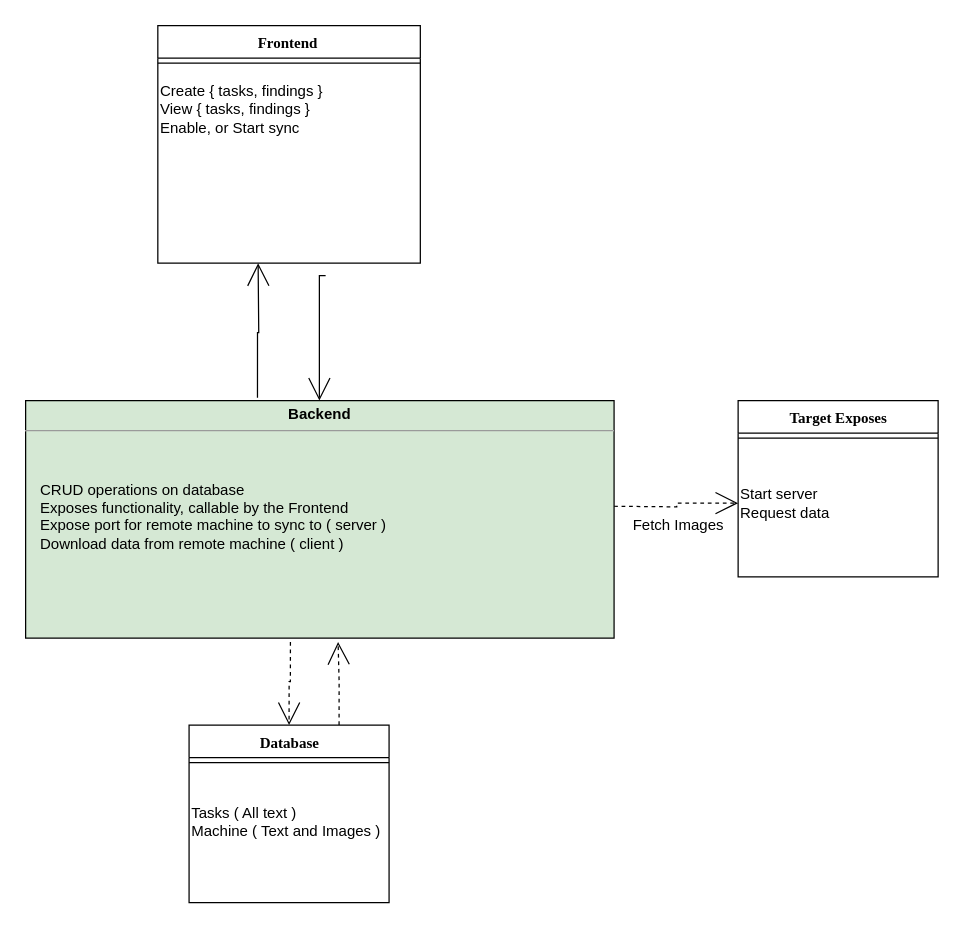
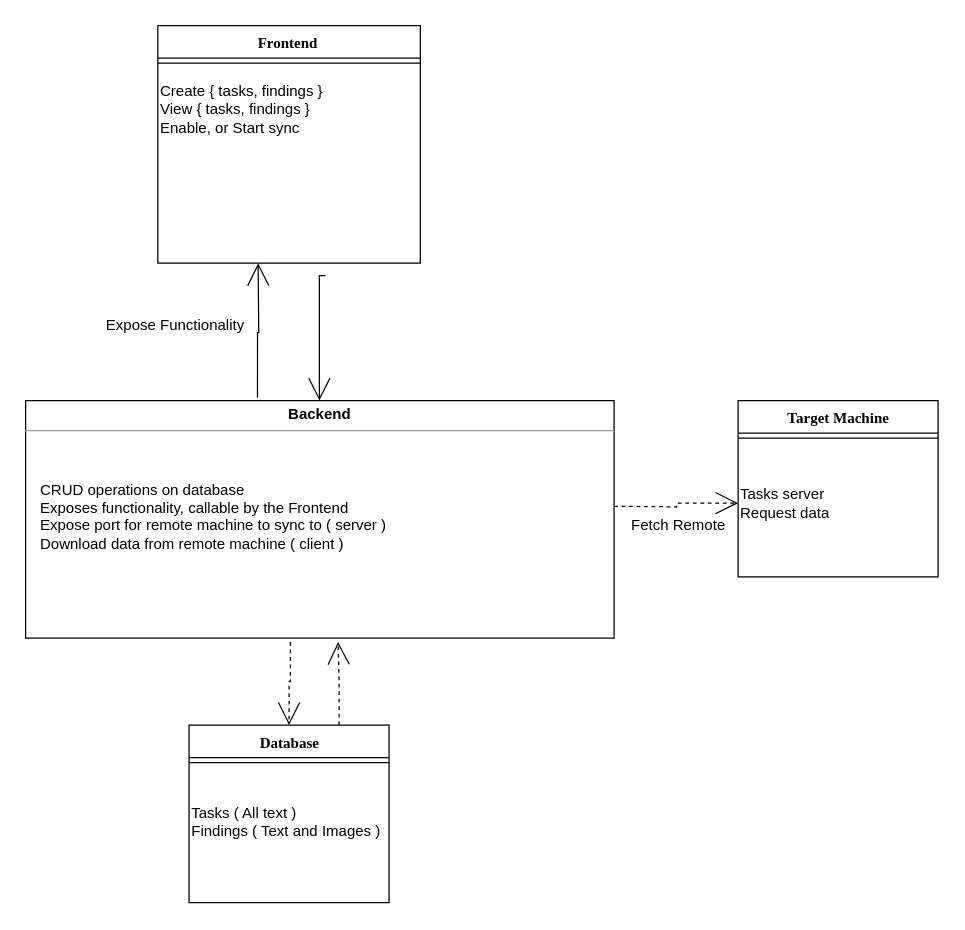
  <mxCell id="0" />
  <mxCell id="1" parent="0" />
- <mxCell id="2" value="&lt;p style=&quot;margin: 0px ; margin-top: 4px ; text-align: center&quot;&gt;&lt;b&gt;Backend&lt;/b&gt;&lt;/p&gt;&lt;hr size=&quot;1&quot;&gt;&lt;p style=&quot;margin: 0px ; margin-left: 4px&quot;&gt;&lt;br&gt;&lt;/p&gt;" style="verticalAlign=top;align=left;overflow=fill;fontSize=12;fontFamily=Helvetica;html=1;rounded=0;shadow=0;comic=0;labelBackgroundColor=none;strokeWidth=1;backgroundOutline=0;fillColor=#d5e8d4;" parent="1" vertex="1"><mxGeometry x="20" y="320" width="470.76" height="190" as="geometry" /></mxCell>
+ <mxCell id="2" value="&lt;p style=&quot;margin: 0px ; margin-top: 4px ; text-align: center&quot;&gt;&lt;b&gt;Backend&lt;/b&gt;&lt;/p&gt;&lt;hr size=&quot;1&quot;&gt;&lt;p style=&quot;margin: 0px ; margin-left: 4px&quot;&gt;&lt;br&gt;&lt;/p&gt;" style="verticalAlign=top;align=left;overflow=fill;fontSize=12;fontFamily=Helvetica;html=1;rounded=0;shadow=0;comic=0;labelBackgroundColor=none;strokeWidth=1;backgroundOutline=0;" parent="1" vertex="1"><mxGeometry x="20" y="320" width="470.76" height="190" as="geometry" /></mxCell>
  <mxCell id="3" style="edgeStyle=orthogonalEdgeStyle;rounded=0;html=1;labelBackgroundColor=none;startArrow=none;startFill=0;startSize=8;endArrow=open;endFill=0;endSize=16;fontFamily=Verdana;fontSize=12;" parent="1" target="2" edge="1"><mxGeometry relative="1" as="geometry"><Array as="points"><mxPoint x="260" y="220" /><mxPoint x="255" y="220" /></Array><mxPoint x="260" y="220" as="sourcePoint" /></mxGeometry></mxCell>
  <mxCell id="4" value="Frontend&amp;nbsp;" style="swimlane;html=1;fontStyle=1;align=center;verticalAlign=top;childLayout=stackLayout;horizontal=1;startSize=26;horizontalStack=0;resizeParent=1;resizeLast=0;collapsible=1;marginBottom=0;swimlaneFillColor=#ffffff;rounded=0;shadow=0;comic=0;labelBackgroundColor=none;strokeWidth=1;fillColor=none;fontFamily=Verdana;fontSize=12" parent="1" vertex="1"><mxGeometry x="125.76" y="20" width="210" height="190" as="geometry" /></mxCell>
  <mxCell id="5" value="" style="line;html=1;strokeWidth=1;fillColor=none;align=left;verticalAlign=middle;spacingTop=-1;spacingLeft=3;spacingRight=3;rotatable=0;labelPosition=right;points=[];portConstraint=eastwest;" parent="4" vertex="1"><mxGeometry y="26" width="210" height="8" as="geometry" /></mxCell>
  <mxCell id="6" value="&lt;div&gt;Create { tasks, findings }&lt;/div&gt;&lt;div&gt;View { tasks, findings }&lt;/div&gt;&lt;div&gt;Enable, or Start sync&lt;br&gt;&lt;/div&gt;" style="text;html=1;strokeColor=none;fillColor=none;align=left;verticalAlign=middle;whiteSpace=wrap;rounded=0;" parent="4" vertex="1"><mxGeometry y="34" width="210" height="66" as="geometry" /></mxCell>
  <mxCell id="7" value="Database" style="swimlane;html=1;fontStyle=1;align=center;verticalAlign=top;childLayout=stackLayout;horizontal=1;startSize=26;horizontalStack=0;resizeParent=1;resizeLast=0;collapsible=1;marginBottom=0;swimlaneFillColor=#ffffff;rounded=0;shadow=0;comic=0;labelBackgroundColor=none;strokeWidth=1;fillColor=none;fontFamily=Verdana;fontSize=12" parent="1" vertex="1"><mxGeometry x="150.76" y="579.59" width="160" height="142" as="geometry" /></mxCell>
  <mxCell id="8" value="" style="line;html=1;strokeWidth=1;fillColor=none;align=left;verticalAlign=middle;spacingTop=-1;spacingLeft=3;spacingRight=3;rotatable=0;labelPosition=right;points=[];portConstraint=eastwest;" parent="7" vertex="1"><mxGeometry y="26" width="160" height="8" as="geometry" /></mxCell>
- <mxCell id="9" value="&lt;div&gt;Tasks ( All text )&lt;br&gt;&lt;/div&gt;&lt;div&gt;Machine ( Text and Images )&lt;br&gt;&lt;/div&gt;" style="text;html=1;strokeColor=none;fillColor=none;align=left;verticalAlign=middle;whiteSpace=wrap;rounded=0;" parent="7" vertex="1"><mxGeometry y="34" width="160" height="86" as="geometry" /></mxCell>
- <mxCell id="10" value="Target Exposes" style="swimlane;html=1;fontStyle=1;align=center;verticalAlign=top;childLayout=stackLayout;horizontal=1;startSize=26;horizontalStack=0;resizeParent=1;resizeLast=0;collapsible=1;marginBottom=0;swimlaneFillColor=#ffffff;rounded=0;shadow=0;comic=0;labelBackgroundColor=none;strokeWidth=1;fillColor=none;fontFamily=Verdana;fontSize=12" parent="1" vertex="1"><mxGeometry x="590" y="320" width="160" height="141" as="geometry" /></mxCell>
+ <mxCell id="9" value="&lt;div&gt;Tasks ( All text )&lt;br&gt;&lt;/div&gt;&lt;div&gt;Findings ( Text and Images )&lt;br&gt;&lt;/div&gt;" style="text;html=1;strokeColor=none;fillColor=none;align=left;verticalAlign=middle;whiteSpace=wrap;rounded=0;" parent="7" vertex="1"><mxGeometry y="34" width="160" height="86" as="geometry" /></mxCell>
+ <mxCell id="10" value="Target Machine" style="swimlane;html=1;fontStyle=1;align=center;verticalAlign=top;childLayout=stackLayout;horizontal=1;startSize=26;horizontalStack=0;resizeParent=1;resizeLast=0;collapsible=1;marginBottom=0;swimlaneFillColor=#ffffff;rounded=0;shadow=0;comic=0;labelBackgroundColor=none;strokeWidth=1;fillColor=none;fontFamily=Verdana;fontSize=12" parent="1" vertex="1"><mxGeometry x="590" y="320" width="160" height="141" as="geometry" /></mxCell>
  <mxCell id="11" value="" style="line;html=1;strokeWidth=1;fillColor=none;align=left;verticalAlign=middle;spacingTop=-1;spacingLeft=3;spacingRight=3;rotatable=0;labelPosition=right;points=[];portConstraint=eastwest;" parent="10" vertex="1"><mxGeometry y="26" width="160" height="8" as="geometry" /></mxCell>
- <mxCell id="12" value="&lt;div&gt;Start server&lt;/div&gt;&lt;div&gt;Request data&lt;br&gt;&lt;/div&gt;" style="text;html=1;strokeColor=none;fillColor=none;align=left;verticalAlign=middle;whiteSpace=wrap;rounded=0;" parent="10" vertex="1"><mxGeometry y="34" width="160" height="96" as="geometry" /></mxCell>
+ <mxCell id="12" value="&lt;div&gt;Tasks server&lt;/div&gt;&lt;div&gt;Request data&lt;br&gt;&lt;/div&gt;" style="text;html=1;strokeColor=none;fillColor=none;align=left;verticalAlign=middle;whiteSpace=wrap;rounded=0;" parent="10" vertex="1"><mxGeometry y="34" width="160" height="96" as="geometry" /></mxCell>
  <mxCell id="13" style="edgeStyle=orthogonalEdgeStyle;rounded=0;html=1;dashed=1;labelBackgroundColor=none;startArrow=none;startFill=0;startSize=8;endArrow=open;endFill=0;endSize=16;fontFamily=Verdana;fontSize=12;entryX=0.5;entryY=0;entryDx=0;entryDy=0;exitX=0.45;exitY=1.016;exitDx=0;exitDy=0;exitPerimeter=0;" parent="1" source="2" target="7" edge="1"><mxGeometry relative="1" as="geometry"><mxPoint x="231" y="520" as="sourcePoint" /><mxPoint x="245" y="286" as="targetPoint" /></mxGeometry></mxCell>
  <mxCell id="14" style="edgeStyle=orthogonalEdgeStyle;rounded=0;html=1;dashed=1;labelBackgroundColor=none;startArrow=none;startFill=0;startSize=8;endArrow=open;endFill=0;endSize=16;fontFamily=Verdana;fontSize=12;exitX=0.75;exitY=0;exitDx=0;exitDy=0;entryX=0.531;entryY=1.016;entryDx=0;entryDy=0;entryPerimeter=0;" parent="1" source="7" target="2" edge="1"><mxGeometry relative="1" as="geometry"><mxPoint x="265" y="376" as="sourcePoint" /><mxPoint x="271" y="520" as="targetPoint" /><Array as="points" /></mxGeometry></mxCell>
  <mxCell id="15" style="edgeStyle=orthogonalEdgeStyle;rounded=0;html=1;dashed=1;labelBackgroundColor=none;startArrow=none;startFill=0;startSize=8;endArrow=open;endFill=0;endSize=16;fontFamily=Verdana;fontSize=12;entryX=0;entryY=0.5;entryDx=0;entryDy=0;" parent="1" target="12" edge="1"><mxGeometry relative="1" as="geometry"><mxPoint x="490.76" y="404.5" as="sourcePoint" /><mxPoint x="750.76" y="404.5" as="targetPoint" /></mxGeometry></mxCell>
  <mxCell id="16" style="edgeStyle=orthogonalEdgeStyle;rounded=0;html=1;labelBackgroundColor=none;startArrow=none;startFill=0;startSize=8;endArrow=open;endFill=0;endSize=16;fontFamily=Verdana;fontSize=12;exitX=0.394;exitY=-0.012;exitDx=0;exitDy=0;exitPerimeter=0;" parent="1" source="2" edge="1"><mxGeometry relative="1" as="geometry"><Array as="points" /><mxPoint x="420" y="176" as="sourcePoint" /><mxPoint x="206" y="210" as="targetPoint" /></mxGeometry></mxCell>
  <mxCell id="17" value="&lt;div&gt;CRUD operations on database&lt;/div&gt;&lt;div&gt;Exposes functionality, callable by the Frontend&lt;/div&gt;&lt;div&gt;Expose port for remote machine to sync to ( server )&lt;/div&gt;&lt;div&gt;Download data from remote machine ( client )&lt;br&gt;&lt;/div&gt;&lt;div&gt;&lt;br&gt;&lt;/div&gt;" style="text;html=1;strokeColor=none;fillColor=none;align=left;verticalAlign=middle;whiteSpace=wrap;rounded=0;" parent="1" vertex="1"><mxGeometry x="30" y="350" width="440" height="140" as="geometry" /></mxCell>
- <mxCell id="19" value="Fetch Images" style="text;html=1;strokeColor=none;fillColor=none;align=center;verticalAlign=middle;whiteSpace=wrap;rounded=0;" parent="1" vertex="1"><mxGeometry x="495" y="410" width="95" height="20" as="geometry" /></mxCell>
+ <mxCell id="18" value="Expose Functionality" style="text;html=1;strokeColor=none;fillColor=none;align=center;verticalAlign=middle;whiteSpace=wrap;rounded=0;" parent="1" vertex="1"><mxGeometry x="80" y="250" width="120" height="20" as="geometry" /></mxCell>
+ <mxCell id="19" value="Fetch Remote" style="text;html=1;strokeColor=none;fillColor=none;align=center;verticalAlign=middle;whiteSpace=wrap;rounded=0;" parent="1" vertex="1"><mxGeometry x="495" y="410" width="95" height="20" as="geometry" /></mxCell>
